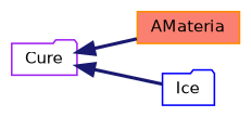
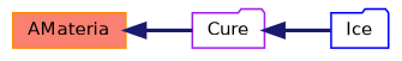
  digraph {
    rankdir=LR
    node [fillcolor=white fontname=Helvetica fontsize=10 shape=folder style=filled]
    edge [color=midnightblue dir=back fontname=Helvetica fontsize=10 labelfontname=Helvetica labelfontsize=10 style=bold]
    n1 [color=darkorange fillcolor=salmon fontcolor=black height=0.2 label=AMateria shape=box width=0.4]
    n2 [color=purple height=0.2 label=Cure width=0.4]
    n3 [color=blue height=0.2 label=Ice width=0.4]
-   n2 -> n1
+   n1 -> n2
    n2 -> n3
  }
